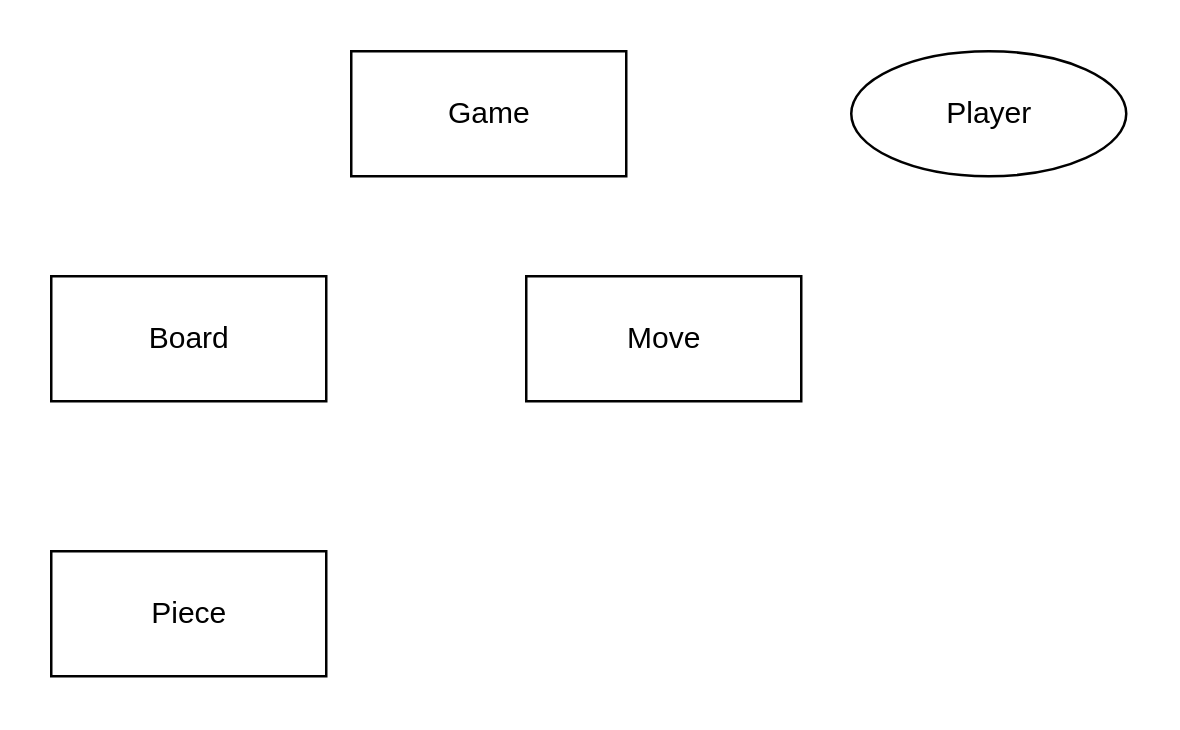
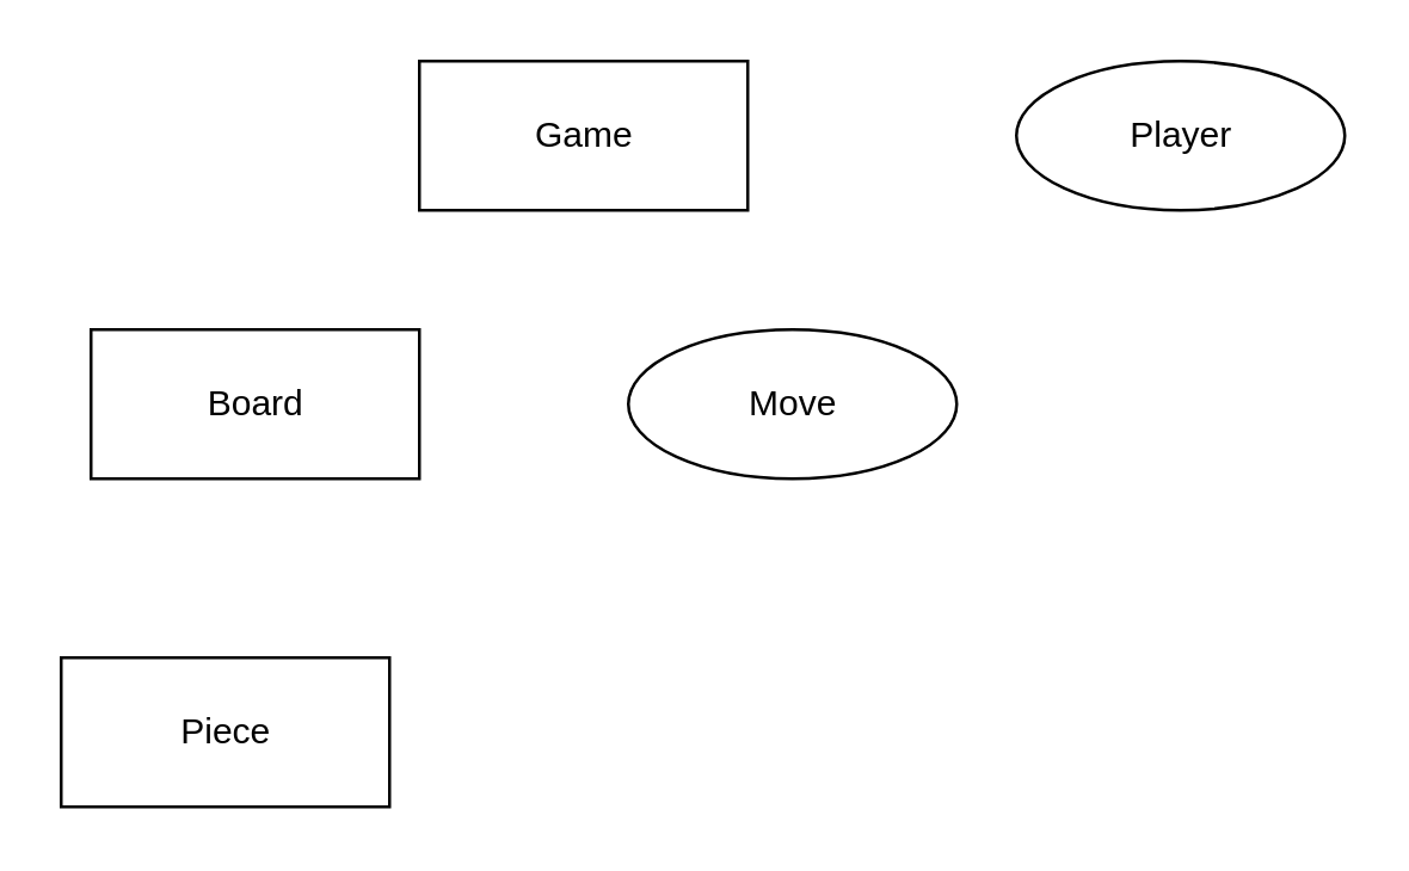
  <mxCell id="0" />
  <mxCell id="1" parent="0" />
  <mxCell id="2" value="Game" style="html=1;" vertex="1" parent="1"><mxGeometry x="140" y="20" width="110" height="50" as="geometry" /></mxCell>
- <mxCell id="3" value="Board" style="html=1;" vertex="1" parent="1"><mxGeometry x="20" y="110" width="110" height="50" as="geometry" /></mxCell>
+ <mxCell id="3" value="Board" style="html=1;" vertex="1" parent="1"><mxGeometry x="30" y="110" width="110" height="50" as="geometry" /></mxCell>
  <mxCell id="4" value="Player" style="ellipse;html=1;" vertex="1" parent="1"><mxGeometry x="340" y="20" width="110" height="50" as="geometry" /></mxCell>
  <mxCell id="5" value="Piece" style="html=1;" vertex="1" parent="1"><mxGeometry x="20" y="220" width="110" height="50" as="geometry" /></mxCell>
- <mxCell id="6" value="Move" style="html=1;" vertex="1" parent="1"><mxGeometry x="210" y="110" width="110" height="50" as="geometry" /></mxCell>
+ <mxCell id="6" value="Move" style="ellipse;html=1;" vertex="1" parent="1"><mxGeometry x="210" y="110" width="110" height="50" as="geometry" /></mxCell>
